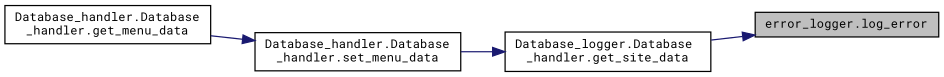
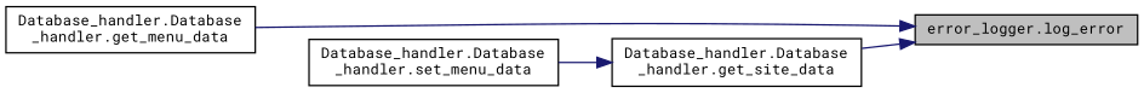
  digraph {
    fontname="Roboto Mono"
    rankdir=RL
    node [color=black fillcolor=white fontname="Roboto Mono" fontsize=10 shape=record style=filled]
    edge [color=midnightblue dir=back fontname="Roboto Mono" fontsize=10 labelfontname=Helvetica labelfontsize=10 style=solid]
    n1 [fillcolor=grey75 fontcolor=black height=0.2 label="error_logger.log_error" width=0.4]
    n2 [height=0.2 label="Database_handler.Database\l_handler.get_menu_data" width=0.4]
-   n3 [height=0.2 label="Database_logger.Database\l_handler.get_site_data" width=0.4]
+   n3 [height=0.2 label="Database_handler.Database\l_handler.get_site_data" width=0.4]
    n4 [height=0.2 label="Database_handler.Database\l_handler.set_menu_data" width=0.4]
-   n4 -> n2
+   n1 -> n2
    n1 -> n3
    n3 -> n4
  }
